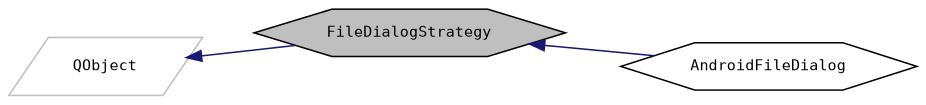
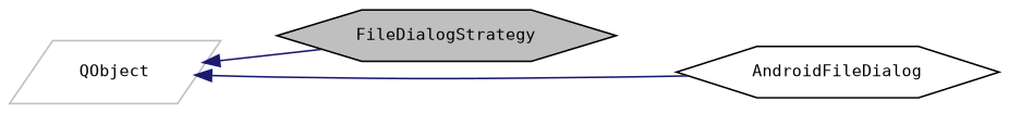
  digraph {
    fontname="DejaVu Sans Mono"
    rankdir=LR
    node [color=black fillcolor=white fontname="DejaVu Sans Mono" fontsize=10 shape=hexagon style=filled]
    edge [color=midnightblue dir=back fontname="DejaVu Sans Mono" fontsize=10 labelfontname=Helvetica labelfontsize=10 style=solid]
    n1 [fillcolor=grey75 fontcolor=black height=0.2 label=FileDialogStrategy width=0.4]
    n2 [height=0.2 label=AndroidFileDialog width=0.4]
    n3 [color=grey75 height=0.2 label=QObject shape=parallelogram width=0.4]
-   n1 -> n2
+   n3 -> n2
    n3 -> n1
  }
